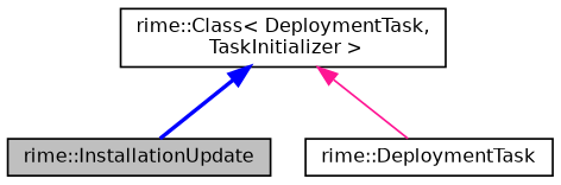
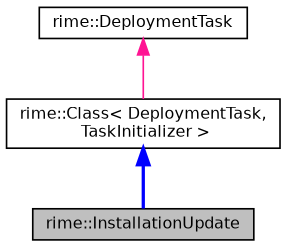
  digraph {
    node [color=black fillcolor=white fontname=Helvetica fontsize=10 shape=record style=filled]
    edge [dir=back fontname=Helvetica fontsize=10 labelfontname=Helvetica labelfontsize=10]
    n1 [fillcolor=grey75 fontcolor=black height=0.2 label="rime::InstallationUpdate" width=0.4]
    n2 [height=0.2 label="rime::DeploymentTask" width=0.4]
    n3 [height=0.2 label="rime::Class\< DeploymentTask,\l TaskInitializer \>" width=0.4]
    n3 -> n1 [color=blue style=bold]
-   n3 -> n2 [color=deeppink style=solid]
+   n2 -> n3 [color=deeppink style=solid]
  }
